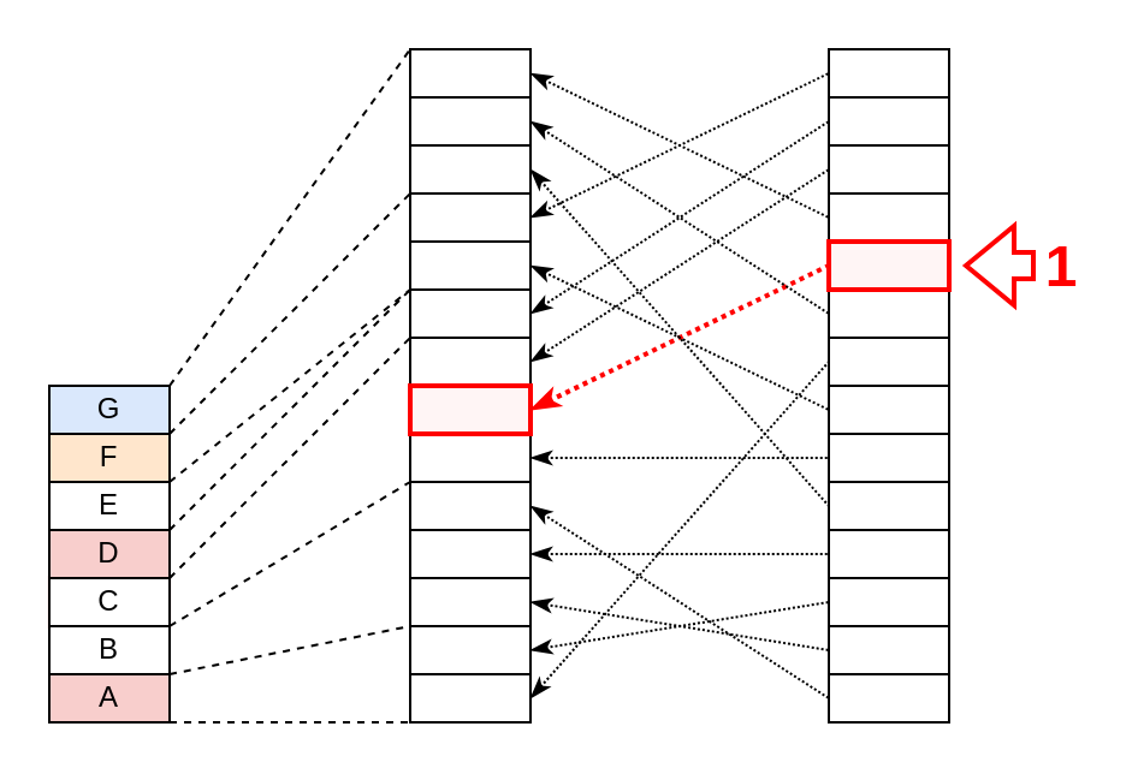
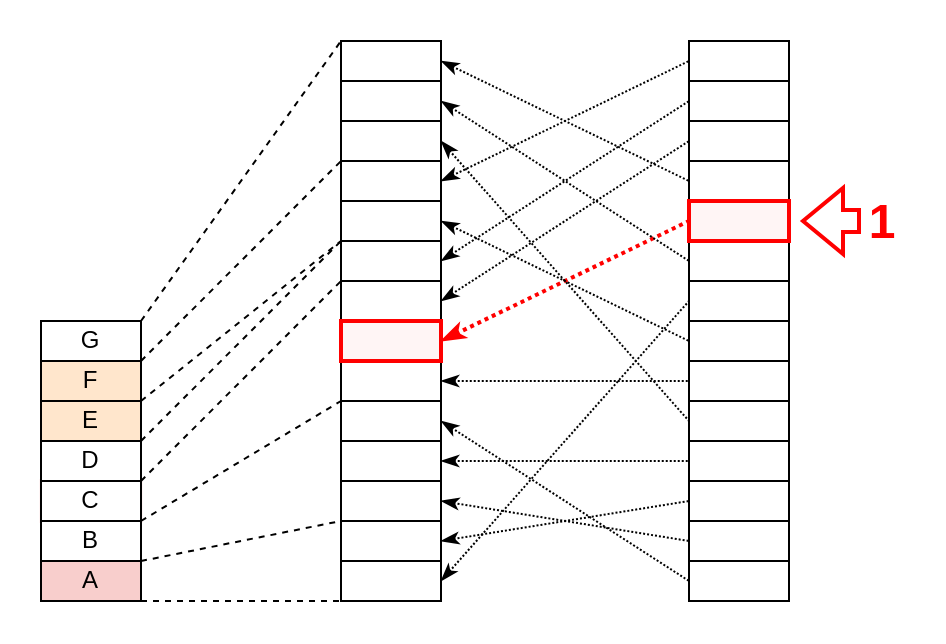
  <mxCell id="0" />
  <mxCell id="1" parent="0" />
  <mxCell id="2" value="C" style="rounded=0;whiteSpace=wrap;html=1;strokeColor=#FFF5F5;fontColor=#FF0000;strokeWidth=2;fontStyle=1;fillColor=#FFF5F5;" vertex="1" parent="1"><mxGeometry x="20" y="240" width="50" height="20" as="geometry" /></mxCell>
  <mxCell id="3" value="A" style="rounded=0;whiteSpace=wrap;html=1;fillColor=#f8cecc;" parent="1" vertex="1"><mxGeometry x="20" y="280" width="50" height="20" as="geometry" /></mxCell>
  <mxCell id="4" value="B" style="rounded=0;whiteSpace=wrap;html=1;" parent="1" vertex="1"><mxGeometry x="20" y="260" width="50" height="20" as="geometry" /></mxCell>
- <mxCell id="5" value="D" style="rounded=0;whiteSpace=wrap;html=1;fillColor=#f8cecc;" parent="1" vertex="1"><mxGeometry x="20" y="220" width="50" height="20" as="geometry" /></mxCell>
- <mxCell id="6" value="E" style="rounded=0;whiteSpace=wrap;html=1;" parent="1" vertex="1"><mxGeometry x="20" y="200" width="50" height="20" as="geometry" /></mxCell>
+ <mxCell id="5" value="D" style="rounded=0;whiteSpace=wrap;html=1;" parent="1" vertex="1"><mxGeometry x="20" y="220" width="50" height="20" as="geometry" /></mxCell>
+ <mxCell id="6" value="E" style="rounded=0;whiteSpace=wrap;html=1;fillColor=#ffe6cc;" parent="1" vertex="1"><mxGeometry x="20" y="200" width="50" height="20" as="geometry" /></mxCell>
  <mxCell id="7" value="" style="rounded=0;whiteSpace=wrap;html=1;" parent="1" vertex="1"><mxGeometry x="170" y="280" width="50" height="20" as="geometry" /></mxCell>
  <mxCell id="8" value="" style="rounded=0;whiteSpace=wrap;html=1;" parent="1" vertex="1"><mxGeometry x="170" y="260" width="50" height="20" as="geometry" /></mxCell>
  <mxCell id="9" value="" style="rounded=0;whiteSpace=wrap;html=1;" parent="1" vertex="1"><mxGeometry x="170" y="240" width="50" height="20" as="geometry" /></mxCell>
  <mxCell id="10" value="" style="rounded=0;whiteSpace=wrap;html=1;" parent="1" vertex="1"><mxGeometry x="170" y="220" width="50" height="20" as="geometry" /></mxCell>
  <mxCell id="11" value="" style="rounded=0;whiteSpace=wrap;html=1;" parent="1" vertex="1"><mxGeometry x="170" y="200" width="50" height="20" as="geometry" /></mxCell>
  <mxCell id="12" value="" style="rounded=0;whiteSpace=wrap;html=1;" parent="1" vertex="1"><mxGeometry x="170" y="180" width="50" height="20" as="geometry" /></mxCell>
  <mxCell id="13" value="" style="rounded=0;whiteSpace=wrap;html=1;" parent="1" vertex="1"><mxGeometry x="170" y="140" width="50" height="20" as="geometry" /></mxCell>
  <mxCell id="14" value="" style="rounded=0;whiteSpace=wrap;html=1;" parent="1" vertex="1"><mxGeometry x="170" y="120" width="50" height="20" as="geometry" /></mxCell>
  <mxCell id="15" value="" style="rounded=0;whiteSpace=wrap;html=1;" parent="1" vertex="1"><mxGeometry x="170" y="100" width="50" height="20" as="geometry" /></mxCell>
  <mxCell id="16" value="" style="rounded=0;whiteSpace=wrap;html=1;" parent="1" vertex="1"><mxGeometry x="170" y="80" width="50" height="20" as="geometry" /></mxCell>
  <mxCell id="17" value="" style="rounded=0;whiteSpace=wrap;html=1;" parent="1" vertex="1"><mxGeometry x="170" y="60" width="50" height="20" as="geometry" /></mxCell>
  <mxCell id="18" value="" style="rounded=0;whiteSpace=wrap;html=1;" parent="1" vertex="1"><mxGeometry x="170" y="40" width="50" height="20" as="geometry" /></mxCell>
  <mxCell id="19" value="" style="rounded=0;whiteSpace=wrap;html=1;" parent="1" vertex="1"><mxGeometry x="170" y="20" width="50" height="20" as="geometry" /></mxCell>
  <mxCell id="20" value="F" style="rounded=0;whiteSpace=wrap;html=1;fillColor=#ffe6cc;" parent="1" vertex="1"><mxGeometry x="20" y="180" width="50" height="20" as="geometry" /></mxCell>
- <mxCell id="21" value="G" style="rounded=0;whiteSpace=wrap;html=1;fillColor=#dae8fc;" parent="1" vertex="1"><mxGeometry x="20" y="160" width="50" height="20" as="geometry" /></mxCell>
+ <mxCell id="21" value="G" style="rounded=0;whiteSpace=wrap;html=1;" parent="1" vertex="1"><mxGeometry x="20" y="160" width="50" height="20" as="geometry" /></mxCell>
  <mxCell id="22" value="" style="rounded=0;whiteSpace=wrap;html=1;" parent="1" vertex="1"><mxGeometry x="344" y="140" width="50" height="20" as="geometry" /></mxCell>
  <mxCell id="23" value="" style="rounded=0;whiteSpace=wrap;html=1;" parent="1" vertex="1"><mxGeometry x="344" y="240" width="50" height="20" as="geometry" /></mxCell>
  <mxCell id="24" value="" style="rounded=0;whiteSpace=wrap;html=1;" parent="1" vertex="1"><mxGeometry x="344" y="260" width="50" height="20" as="geometry" /></mxCell>
  <mxCell id="25" value="" style="rounded=0;whiteSpace=wrap;html=1;" parent="1" vertex="1"><mxGeometry x="344" y="220" width="50" height="20" as="geometry" /></mxCell>
  <mxCell id="26" value="" style="rounded=0;whiteSpace=wrap;html=1;" parent="1" vertex="1"><mxGeometry x="344" y="280" width="50" height="20" as="geometry" /></mxCell>
  <mxCell id="27" value="" style="rounded=0;whiteSpace=wrap;html=1;" parent="1" vertex="1"><mxGeometry x="344" y="180" width="50" height="20" as="geometry" /></mxCell>
  <mxCell id="28" value="" style="rounded=0;whiteSpace=wrap;html=1;" parent="1" vertex="1"><mxGeometry x="344" y="60" width="50" height="20" as="geometry" /></mxCell>
  <mxCell id="29" value="" style="rounded=0;whiteSpace=wrap;html=1;" parent="1" vertex="1"><mxGeometry x="344" y="40" width="50" height="20" as="geometry" /></mxCell>
  <mxCell id="30" value="" style="rounded=0;whiteSpace=wrap;html=1;" parent="1" vertex="1"><mxGeometry x="344" y="160" width="50" height="20" as="geometry" /></mxCell>
  <mxCell id="31" value="" style="rounded=0;whiteSpace=wrap;html=1;" parent="1" vertex="1"><mxGeometry x="344" y="20" width="50" height="20" as="geometry" /></mxCell>
  <mxCell id="32" value="" style="rounded=0;whiteSpace=wrap;html=1;" parent="1" vertex="1"><mxGeometry x="344" y="200" width="50" height="20" as="geometry" /></mxCell>
  <mxCell id="33" value="" style="rounded=0;whiteSpace=wrap;html=1;" parent="1" vertex="1"><mxGeometry x="344" y="120" width="50" height="20" as="geometry" /></mxCell>
  <mxCell id="34" value="" style="rounded=0;whiteSpace=wrap;html=1;" parent="1" vertex="1"><mxGeometry x="344" y="80" width="50" height="20" as="geometry" /></mxCell>
  <mxCell id="35" value="" style="endArrow=none;dashed=1;html=1;rounded=0;exitX=1;exitY=1;exitDx=0;exitDy=0;entryX=0;entryY=1;entryDx=0;entryDy=0;" parent="1" edge="1"><mxGeometry width="50" height="50" relative="1" as="geometry"><mxPoint x="70" y="300" as="sourcePoint" /><mxPoint x="170" y="300" as="targetPoint" /></mxGeometry></mxCell>
  <mxCell id="36" value="" style="endArrow=none;dashed=1;html=1;rounded=0;exitX=1;exitY=1;exitDx=0;exitDy=0;entryX=0;entryY=0;entryDx=0;entryDy=0;" parent="1" target="8" edge="1"><mxGeometry width="50" height="50" relative="1" as="geometry"><mxPoint x="70" y="280" as="sourcePoint" /><mxPoint x="170" y="280" as="targetPoint" /></mxGeometry></mxCell>
  <mxCell id="37" value="" style="endArrow=none;dashed=1;html=1;rounded=0;exitX=1;exitY=1;exitDx=0;exitDy=0;entryX=0;entryY=0;entryDx=0;entryDy=0;strokeColor=#000000;strokeWidth=1;" parent="1" target="11" edge="1"><mxGeometry width="50" height="50" relative="1" as="geometry"><mxPoint x="70" y="260" as="sourcePoint" /><mxPoint x="170" y="260" as="targetPoint" /></mxGeometry></mxCell>
  <mxCell id="38" value="" style="endArrow=none;dashed=1;html=1;rounded=0;exitX=1;exitY=1;exitDx=0;exitDy=0;entryX=0;entryY=0;entryDx=0;entryDy=0;strokeColor=#000000;strokeWidth=1;" parent="1" target="13" edge="1"><mxGeometry width="50" height="50" relative="1" as="geometry"><mxPoint x="70" y="240" as="sourcePoint" /><mxPoint x="170" y="240" as="targetPoint" /></mxGeometry></mxCell>
  <mxCell id="39" value="" style="endArrow=none;dashed=1;html=1;rounded=0;exitX=1;exitY=1;exitDx=0;exitDy=0;entryX=0;entryY=0;entryDx=0;entryDy=0;" parent="1" target="14" edge="1"><mxGeometry width="50" height="50" relative="1" as="geometry"><mxPoint x="70" y="220" as="sourcePoint" /><mxPoint x="170" y="220" as="targetPoint" /></mxGeometry></mxCell>
  <mxCell id="40" value="" style="endArrow=none;dashed=1;html=1;rounded=0;exitX=1;exitY=1;exitDx=0;exitDy=0;entryX=0;entryY=1;entryDx=0;entryDy=0;" parent="1" target="15" edge="1"><mxGeometry width="50" height="50" relative="1" as="geometry"><mxPoint x="70" y="200" as="sourcePoint" /><mxPoint x="170" y="200" as="targetPoint" /></mxGeometry></mxCell>
  <mxCell id="41" value="" style="endArrow=none;dashed=1;html=1;rounded=0;exitX=1;exitY=1;exitDx=0;exitDy=0;entryX=0;entryY=1;entryDx=0;entryDy=0;" parent="1" target="17" edge="1"><mxGeometry width="50" height="50" relative="1" as="geometry"><mxPoint x="70" y="180" as="sourcePoint" /><mxPoint x="170" y="180" as="targetPoint" /></mxGeometry></mxCell>
  <mxCell id="42" value="" style="endArrow=none;dashed=1;html=1;rounded=0;exitX=1;exitY=1;exitDx=0;exitDy=0;entryX=0;entryY=0;entryDx=0;entryDy=0;" parent="1" target="19" edge="1"><mxGeometry width="50" height="50" relative="1" as="geometry"><mxPoint x="70" y="160" as="sourcePoint" /><mxPoint x="170" y="160" as="targetPoint" /></mxGeometry></mxCell>
  <mxCell id="43" value="" style="endArrow=none;html=1;rounded=0;exitX=1;exitY=0.5;exitDx=0;exitDy=0;entryX=0;entryY=0.5;entryDx=0;entryDy=0;endFill=0;endSize=4;dashed=1;dashPattern=1 1;startArrow=classicThin;startFill=1;" parent="1" source="7" target="22" edge="1"><mxGeometry width="50" height="50" relative="1" as="geometry"><mxPoint x="250" y="260" as="sourcePoint" /><mxPoint x="300" y="210" as="targetPoint" /></mxGeometry></mxCell>
  <mxCell id="44" value="" style="endArrow=none;html=1;rounded=0;exitX=1;exitY=0.5;exitDx=0;exitDy=0;entryX=0;entryY=0.5;entryDx=0;entryDy=0;endFill=0;endSize=4;dashed=1;dashPattern=1 1;startArrow=classicThin;startFill=1;" parent="1" source="8" target="23" edge="1"><mxGeometry width="50" height="50" relative="1" as="geometry"><mxPoint x="250" y="260" as="sourcePoint" /><mxPoint x="300" y="210" as="targetPoint" /></mxGeometry></mxCell>
  <mxCell id="45" value="" style="endArrow=none;html=1;rounded=0;exitX=1;exitY=0.5;exitDx=0;exitDy=0;entryX=0;entryY=0.5;entryDx=0;entryDy=0;endFill=0;endSize=4;dashed=1;dashPattern=1 1;startArrow=classicThin;startFill=1;" parent="1" source="9" target="24" edge="1"><mxGeometry width="50" height="50" relative="1" as="geometry"><mxPoint x="280" y="220" as="sourcePoint" /><mxPoint x="330" y="170" as="targetPoint" /></mxGeometry></mxCell>
  <mxCell id="46" value="" style="endArrow=none;html=1;rounded=0;exitX=1;exitY=0.5;exitDx=0;exitDy=0;entryX=0;entryY=0.5;entryDx=0;entryDy=0;endFill=0;endSize=4;dashed=1;dashPattern=1 1;startArrow=classicThin;startFill=1;" parent="1" source="10" target="25" edge="1"><mxGeometry width="50" height="50" relative="1" as="geometry"><mxPoint x="260" y="230" as="sourcePoint" /><mxPoint x="310" y="180" as="targetPoint" /></mxGeometry></mxCell>
  <mxCell id="47" value="" style="endArrow=none;html=1;rounded=0;exitX=1;exitY=0.5;exitDx=0;exitDy=0;entryX=0;entryY=0.5;entryDx=0;entryDy=0;endFill=0;endSize=4;dashed=1;dashPattern=1 1;startArrow=classicThin;startFill=1;" parent="1" source="11" target="26" edge="1"><mxGeometry width="50" height="50" relative="1" as="geometry"><mxPoint x="260" y="170" as="sourcePoint" /><mxPoint x="310" y="120" as="targetPoint" /></mxGeometry></mxCell>
  <mxCell id="48" value="" style="endArrow=none;html=1;rounded=0;exitX=1;exitY=0.5;exitDx=0;exitDy=0;entryX=0;entryY=0.5;entryDx=0;entryDy=0;endFill=0;endSize=4;dashed=1;dashPattern=1 1;startArrow=classicThin;startFill=1;" parent="1" source="12" target="27" edge="1"><mxGeometry width="50" height="50" relative="1" as="geometry"><mxPoint x="260" y="110" as="sourcePoint" /><mxPoint x="310" y="60" as="targetPoint" /></mxGeometry></mxCell>
  <mxCell id="49" value="" style="endArrow=none;html=1;rounded=0;exitX=1;exitY=0.5;exitDx=0;exitDy=0;entryX=0;entryY=0.5;entryDx=0;entryDy=0;endFill=0;endSize=4;dashed=1;dashPattern=1 1;strokeColor=#FF0000;strokeWidth=2;startArrow=classicThin;startFill=1;" parent="1" source="60" target="59" edge="1"><mxGeometry width="50" height="50" relative="1" as="geometry"><mxPoint x="260" y="60" as="sourcePoint" /><mxPoint x="310" y="10" as="targetPoint" /></mxGeometry></mxCell>
  <mxCell id="50" value="" style="endArrow=none;html=1;rounded=0;exitX=1;exitY=0.5;exitDx=0;exitDy=0;entryX=0;entryY=0.5;entryDx=0;entryDy=0;endFill=0;endSize=4;dashed=1;dashPattern=1 1;startArrow=classicThin;startFill=1;" parent="1" source="13" target="28" edge="1"><mxGeometry width="50" height="50" relative="1" as="geometry"><mxPoint x="260" y="150" as="sourcePoint" /><mxPoint x="310" y="100" as="targetPoint" /></mxGeometry></mxCell>
  <mxCell id="51" value="" style="endArrow=none;html=1;rounded=0;exitX=1;exitY=0.5;exitDx=0;exitDy=0;entryX=0;entryY=0.5;entryDx=0;entryDy=0;endFill=0;endSize=4;dashed=1;dashPattern=1 1;startArrow=classicThin;startFill=1;" parent="1" source="14" target="29" edge="1"><mxGeometry width="50" height="50" relative="1" as="geometry"><mxPoint x="270" y="120" as="sourcePoint" /><mxPoint x="320" y="70" as="targetPoint" /></mxGeometry></mxCell>
  <mxCell id="52" value="" style="endArrow=none;html=1;rounded=0;exitX=1;exitY=0.5;exitDx=0;exitDy=0;entryX=0;entryY=0.5;entryDx=0;entryDy=0;endFill=0;endSize=4;dashed=1;dashPattern=1 1;startArrow=classicThin;startFill=1;" parent="1" source="15" target="30" edge="1"><mxGeometry width="50" height="50" relative="1" as="geometry"><mxPoint x="270" y="100" as="sourcePoint" /><mxPoint x="320" y="50" as="targetPoint" /></mxGeometry></mxCell>
  <mxCell id="53" value="" style="endArrow=none;html=1;rounded=0;exitX=1;exitY=0.5;exitDx=0;exitDy=0;entryX=0;entryY=0.5;entryDx=0;entryDy=0;endFill=0;endSize=4;dashed=1;dashPattern=1 1;startArrow=classicThin;startFill=1;" parent="1" source="16" target="31" edge="1"><mxGeometry width="50" height="50" relative="1" as="geometry"><mxPoint x="270" y="80" as="sourcePoint" /><mxPoint x="320" y="30" as="targetPoint" /></mxGeometry></mxCell>
  <mxCell id="54" value="" style="endArrow=none;html=1;rounded=0;exitX=1;exitY=0.5;exitDx=0;exitDy=0;entryX=0;entryY=0.5;entryDx=0;entryDy=0;endFill=0;endSize=4;dashed=1;dashPattern=1 1;startArrow=classicThin;startFill=1;" parent="1" source="17" target="32" edge="1"><mxGeometry width="50" height="50" relative="1" as="geometry"><mxPoint x="270" y="50" as="sourcePoint" /><mxPoint x="320" y="0" as="targetPoint" /></mxGeometry></mxCell>
  <mxCell id="55" value="" style="endArrow=none;html=1;rounded=0;exitX=1;exitY=0.5;exitDx=0;exitDy=0;entryX=0;entryY=0.5;entryDx=0;entryDy=0;endFill=0;endSize=4;dashed=1;dashPattern=1 1;startArrow=classicThin;startFill=1;" parent="1" source="18" target="33" edge="1"><mxGeometry width="50" height="50" relative="1" as="geometry"><mxPoint x="260" y="50" as="sourcePoint" /><mxPoint x="310" y="0" as="targetPoint" /></mxGeometry></mxCell>
  <mxCell id="56" value="" style="endArrow=none;html=1;rounded=0;exitX=1;exitY=0.5;exitDx=0;exitDy=0;entryX=0;entryY=0.5;entryDx=0;entryDy=0;endFill=0;endSize=4;dashed=1;dashPattern=1 1;startArrow=classicThin;startFill=1;" parent="1" source="19" target="34" edge="1"><mxGeometry width="50" height="50" relative="1" as="geometry"><mxPoint x="250" y="30" as="sourcePoint" /><mxPoint x="300" y="-20" as="targetPoint" /></mxGeometry></mxCell>
  <mxCell id="57" value="" style="shape=flexArrow;endArrow=classic;html=1;rounded=0;strokeColor=#FF0000;strokeWidth=2;" parent="1" edge="1"><mxGeometry width="50" height="50" relative="1" as="geometry"><mxPoint x="430" y="110" as="sourcePoint" /><mxPoint x="400" y="110" as="targetPoint" /></mxGeometry></mxCell>
  <mxCell id="58" value="1" style="text;html=1;strokeColor=none;fillColor=none;align=center;verticalAlign=middle;whiteSpace=wrap;rounded=0;fontColor=#FF0000;fontStyle=1;fontSize=24;" parent="1" vertex="1"><mxGeometry x="431" y="96" width="20" height="30" as="geometry" /></mxCell>
  <mxCell id="59" value="" style="rounded=0;whiteSpace=wrap;html=1;strokeColor=#FF0000;strokeWidth=2;fillColor=#FFF5F5;" parent="1" vertex="1"><mxGeometry x="344" y="100" width="50" height="20" as="geometry" /></mxCell>
  <mxCell id="60" value="" style="rounded=0;whiteSpace=wrap;html=1;strokeColor=#FF0000;strokeWidth=2;fillColor=#FFF5F5;" parent="1" vertex="1"><mxGeometry x="170" y="160" width="50" height="20" as="geometry" /></mxCell>
  <mxCell id="61" value="C" style="rounded=0;whiteSpace=wrap;html=1;strokeColor=#000000;fontColor=#000000;strokeWidth=1;fontStyle=0;fillColor=#FFFFFF;" parent="1" vertex="1"><mxGeometry x="20" y="240" width="50" height="20" as="geometry" /></mxCell>
